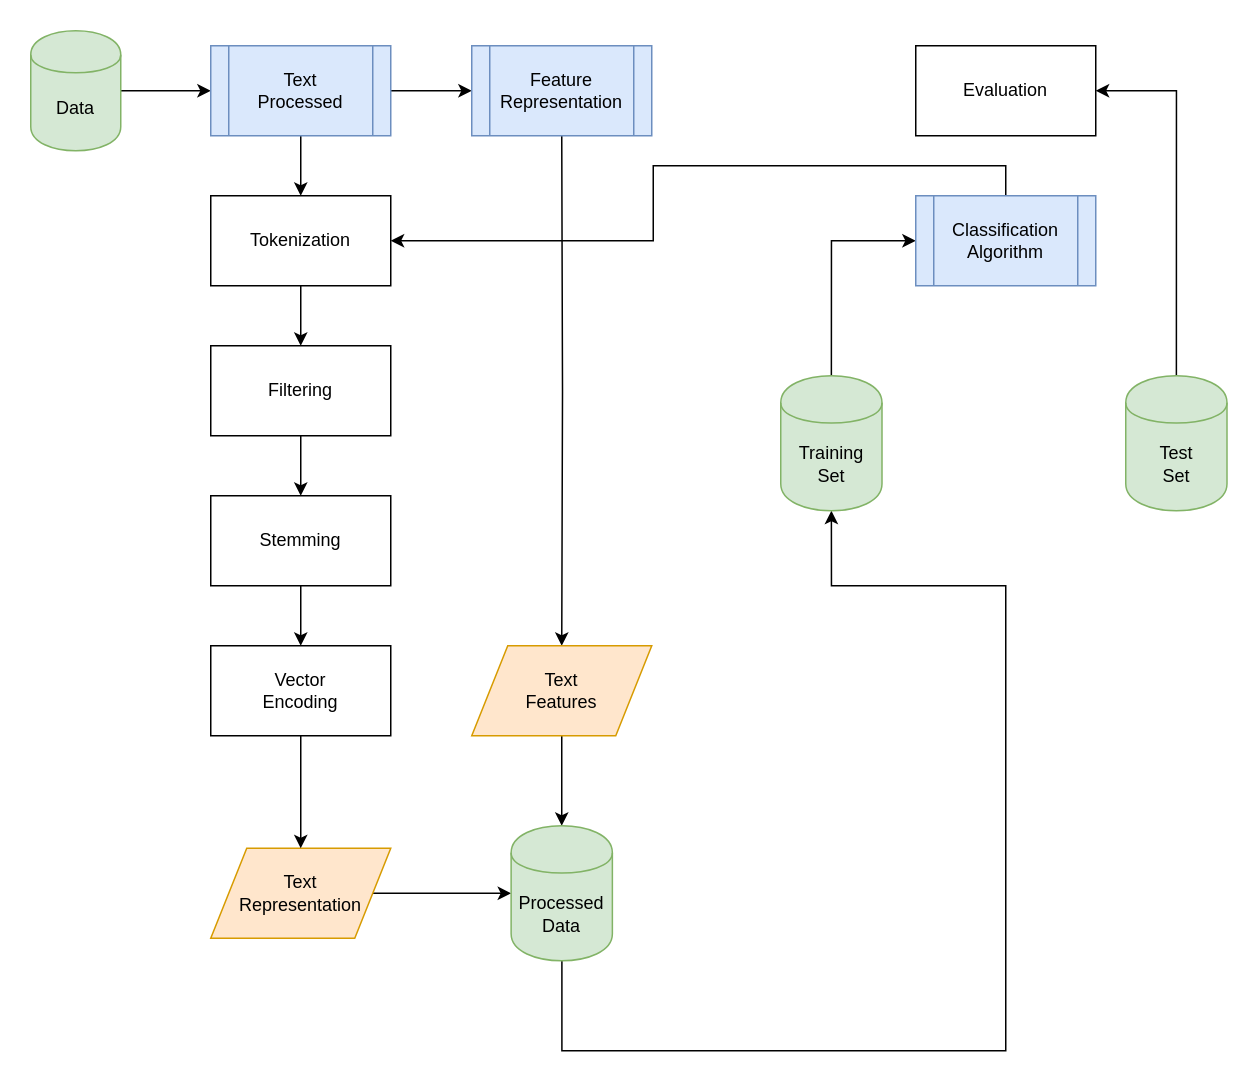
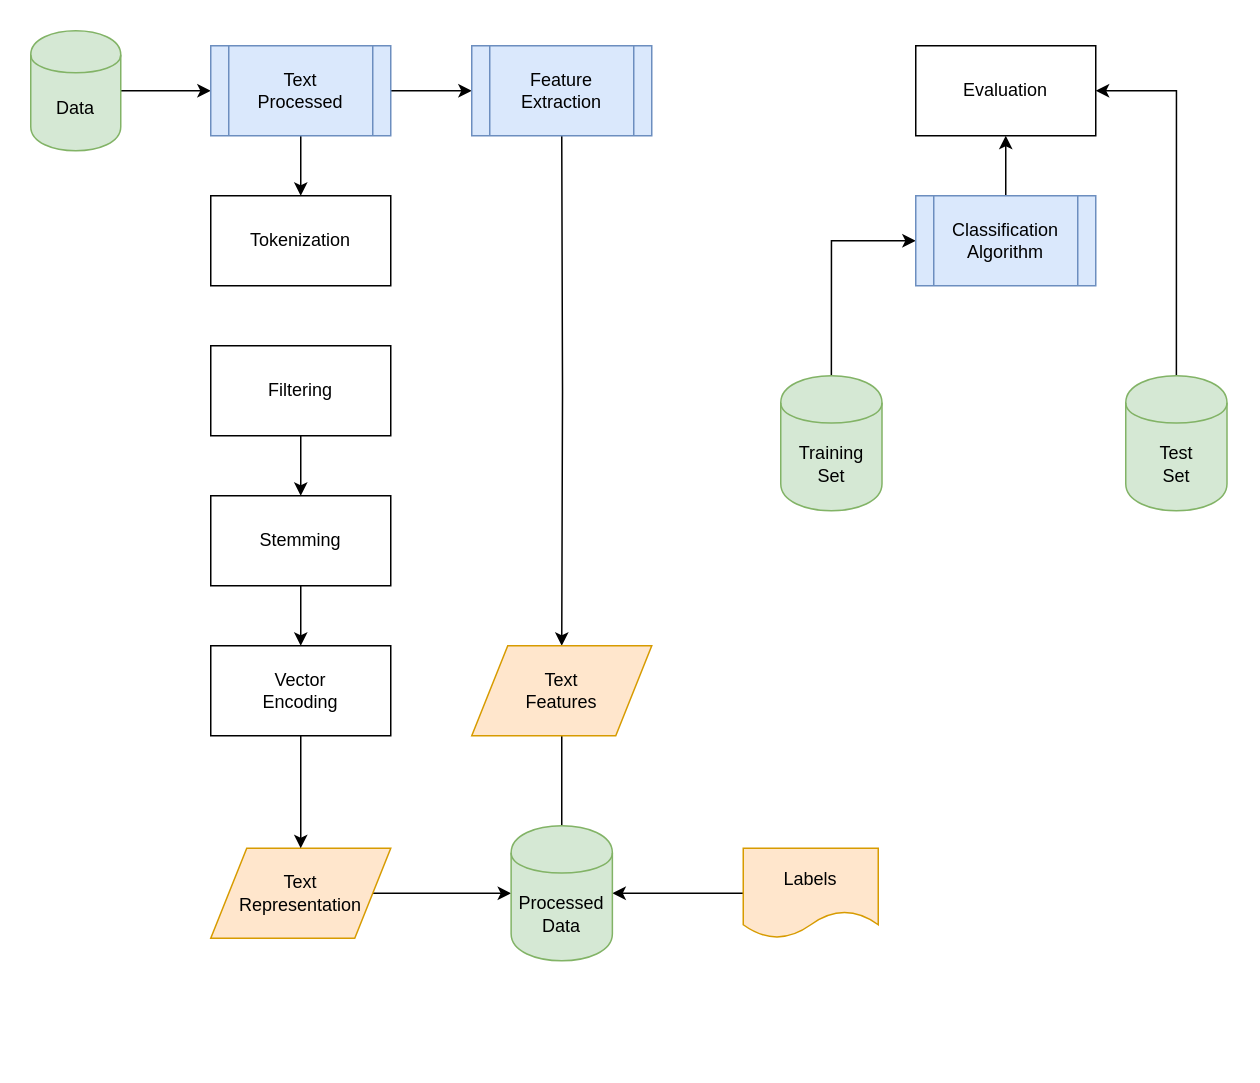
  <mxCell id="0" />
  <mxCell id="1" parent="0" />
  <mxCell id="2" style="edgeStyle=orthogonalEdgeStyle;rounded=0;orthogonalLoop=1;jettySize=auto;html=1;exitX=1;exitY=0.5;exitDx=0;exitDy=0;entryX=0;entryY=0.5;entryDx=0;entryDy=0;" parent="1" source="3" target="18" edge="1"><mxGeometry relative="1" as="geometry" /></mxCell>
  <mxCell id="3" value="Text&lt;br&gt;Representation" style="shape=parallelogram;perimeter=parallelogramPerimeter;whiteSpace=wrap;html=1;fillColor=#ffe6cc;strokeColor=#d79b00;" parent="1" vertex="1"><mxGeometry x="140" y="565" width="120" height="60" as="geometry" /></mxCell>
- <mxCell id="4" value="" style="edgeStyle=orthogonalEdgeStyle;rounded=0;orthogonalLoop=1;jettySize=auto;html=1;" parent="1" source="5" target="7" edge="1"><mxGeometry relative="1" as="geometry" /></mxCell>
  <mxCell id="5" value="Tokenization" style="rounded=0;whiteSpace=wrap;html=1;" parent="1" vertex="1"><mxGeometry x="140" y="130" width="120" height="60" as="geometry" /></mxCell>
  <mxCell id="6" value="" style="edgeStyle=orthogonalEdgeStyle;rounded=0;orthogonalLoop=1;jettySize=auto;html=1;" parent="1" source="7" target="9" edge="1"><mxGeometry relative="1" as="geometry" /></mxCell>
  <mxCell id="7" value="Filtering" style="rounded=0;whiteSpace=wrap;html=1;" parent="1" vertex="1"><mxGeometry x="140" y="230" width="120" height="60" as="geometry" /></mxCell>
  <mxCell id="8" style="edgeStyle=orthogonalEdgeStyle;rounded=0;orthogonalLoop=1;jettySize=auto;html=1;exitX=0.5;exitY=1;exitDx=0;exitDy=0;entryX=0.5;entryY=0;entryDx=0;entryDy=0;" parent="1" source="9" target="31" edge="1"><mxGeometry relative="1" as="geometry" /></mxCell>
  <mxCell id="9" value="Stemming" style="rounded=0;whiteSpace=wrap;html=1;" parent="1" vertex="1"><mxGeometry x="140" y="330" width="120" height="60" as="geometry" /></mxCell>
  <mxCell id="10" style="edgeStyle=orthogonalEdgeStyle;rounded=0;orthogonalLoop=1;jettySize=auto;html=1;exitX=0.5;exitY=1;exitDx=0;exitDy=0;" parent="1" target="16" edge="1"><mxGeometry relative="1" as="geometry"><mxPoint x="374" y="90" as="sourcePoint" /></mxGeometry></mxCell>
  <mxCell id="11" style="edgeStyle=orthogonalEdgeStyle;rounded=0;orthogonalLoop=1;jettySize=auto;html=1;exitX=1;exitY=0.5;exitDx=0;exitDy=0;entryX=0;entryY=0.5;entryDx=0;entryDy=0;" parent="1" source="12" target="27" edge="1"><mxGeometry relative="1" as="geometry" /></mxCell>
  <mxCell id="12" value="Data" style="shape=cylinder;whiteSpace=wrap;html=1;boundedLbl=1;backgroundOutline=1;fillColor=#d5e8d4;strokeColor=#82b366;" parent="1" vertex="1"><mxGeometry width="60" height="80" as="geometry" x="20" y="20" /></mxCell>
- <mxCell id="15" style="edgeStyle=orthogonalEdgeStyle;rounded=0;orthogonalLoop=1;jettySize=auto;html=1;exitX=0.5;exitY=1;exitDx=0;exitDy=0;entryX=0.5;entryY=0;entryDx=0;entryDy=0;" parent="1" source="16" target="18" edge="1"><mxGeometry relative="1" as="geometry" /></mxCell>
+ <mxCell id="13" value="" style="edgeStyle=orthogonalEdgeStyle;rounded=0;orthogonalLoop=1;jettySize=auto;html=1;entryX=1;entryY=0.5;entryDx=0;entryDy=0;" parent="1" source="14" target="18" edge="1"><mxGeometry relative="1" as="geometry"><mxPoint x="540" y="570" as="targetPoint" /><Array as="points"><mxPoint x="540" y="595" /></Array></mxGeometry></mxCell>
+ <mxCell id="14" value="Labels" style="shape=document;whiteSpace=wrap;html=1;boundedLbl=1;fillColor=#ffe6cc;strokeColor=#d79b00;" parent="1" vertex="1"><mxGeometry x="495" y="565" width="90" height="60" as="geometry" /></mxCell>
+ <mxCell id="15" style="edgeStyle=orthogonalEdgeStyle;rounded=0;orthogonalLoop=1;jettySize=auto;html=1;exitX=0.5;exitY=1;exitDx=0;exitDy=0;entryX=0.5;entryY=0;entryDx=0;entryDy=0;endArrow=none;" parent="1" source="16" target="18" edge="1"><mxGeometry relative="1" as="geometry" /></mxCell>
  <mxCell id="16" value="Text&lt;br&gt;Features" style="shape=parallelogram;perimeter=parallelogramPerimeter;whiteSpace=wrap;html=1;fillColor=#ffe6cc;strokeColor=#d79b00;" parent="1" vertex="1"><mxGeometry x="314" y="430" width="120" height="60" as="geometry" /></mxCell>
- <mxCell id="17" style="edgeStyle=orthogonalEdgeStyle;rounded=0;orthogonalLoop=1;jettySize=auto;html=1;entryX=0.5;entryY=1;entryDx=0;entryDy=0;" parent="1" source="18" target="22" edge="1"><mxGeometry relative="1" as="geometry"><Array as="points"><mxPoint x="374" y="700" /><mxPoint x="670" y="700" /><mxPoint x="670" y="390" /><mxPoint x="554" y="390" /></Array></mxGeometry></mxCell>
  <mxCell id="18" value="Processed&lt;br&gt;Data" style="shape=cylinder;whiteSpace=wrap;html=1;boundedLbl=1;backgroundOutline=1;fillColor=#d5e8d4;strokeColor=#82b366;" parent="1" vertex="1"><mxGeometry x="340.25" y="550" width="67.5" height="90" as="geometry" /></mxCell>
  <mxCell id="19" style="edgeStyle=orthogonalEdgeStyle;rounded=0;orthogonalLoop=1;jettySize=auto;html=1;exitX=0.5;exitY=0;exitDx=0;exitDy=0;entryX=1;entryY=0.5;entryDx=0;entryDy=0;" parent="1" source="20" target="29" edge="1"><mxGeometry relative="1" as="geometry" /></mxCell>
  <mxCell id="20" value="Test&lt;br&gt;Set" style="shape=cylinder;whiteSpace=wrap;html=1;boundedLbl=1;backgroundOutline=1;fillColor=#d5e8d4;strokeColor=#82b366;" parent="1" vertex="1"><mxGeometry x="750" y="250" width="67.5" height="90" as="geometry" /></mxCell>
  <mxCell id="21" style="edgeStyle=orthogonalEdgeStyle;rounded=0;orthogonalLoop=1;jettySize=auto;html=1;exitX=0.5;exitY=0;exitDx=0;exitDy=0;entryX=0;entryY=0.5;entryDx=0;entryDy=0;" parent="1" source="22" target="24" edge="1"><mxGeometry relative="1" as="geometry" /></mxCell>
  <mxCell id="22" value="Training&lt;br&gt;Set" style="shape=cylinder;whiteSpace=wrap;html=1;boundedLbl=1;backgroundOutline=1;fillColor=#d5e8d4;strokeColor=#82b366;" parent="1" vertex="1"><mxGeometry x="520" y="250" width="67.5" height="90" as="geometry" /></mxCell>
- <mxCell id="23" style="edgeStyle=orthogonalEdgeStyle;rounded=0;orthogonalLoop=1;jettySize=auto;html=1;exitX=0.5;exitY=0;exitDx=0;exitDy=0;" parent="1" source="24" target="5" edge="1"><mxGeometry relative="1" as="geometry" /></mxCell>
+ <mxCell id="23" style="edgeStyle=orthogonalEdgeStyle;rounded=0;orthogonalLoop=1;jettySize=auto;html=1;exitX=0.5;exitY=0;exitDx=0;exitDy=0;entryX=0.5;entryY=1;entryDx=0;entryDy=0;" parent="1" source="24" target="29" edge="1"><mxGeometry relative="1" as="geometry" /></mxCell>
  <mxCell id="24" value="Classification&lt;br&gt;Algorithm" style="shape=process;whiteSpace=wrap;html=1;backgroundOutline=1;fillColor=#dae8fc;strokeColor=#6c8ebf;" parent="1" vertex="1"><mxGeometry x="610" y="130" width="120" height="60" as="geometry" /></mxCell>
  <mxCell id="25" style="edgeStyle=orthogonalEdgeStyle;rounded=0;orthogonalLoop=1;jettySize=auto;html=1;exitX=1;exitY=0.5;exitDx=0;exitDy=0;entryX=0;entryY=0.5;entryDx=0;entryDy=0;" parent="1" source="27" target="28" edge="1"><mxGeometry relative="1" as="geometry" /></mxCell>
  <mxCell id="26" style="edgeStyle=orthogonalEdgeStyle;rounded=0;orthogonalLoop=1;jettySize=auto;html=1;exitX=0.5;exitY=1;exitDx=0;exitDy=0;entryX=0.5;entryY=0;entryDx=0;entryDy=0;" parent="1" source="27" target="5" edge="1"><mxGeometry relative="1" as="geometry" /></mxCell>
  <mxCell id="27" value="&lt;span&gt;Text&lt;/span&gt;&lt;br&gt;&lt;span&gt;Processed&lt;/span&gt;" style="shape=process;whiteSpace=wrap;html=1;backgroundOutline=1;fillColor=#dae8fc;strokeColor=#6c8ebf;" parent="1" vertex="1"><mxGeometry x="140" y="30" width="120" height="60" as="geometry" /></mxCell>
- <mxCell id="28" value="&lt;span&gt;Feature&lt;br&gt;Representation&lt;br&gt;&lt;/span&gt;" style="shape=process;whiteSpace=wrap;html=1;backgroundOutline=1;fillColor=#dae8fc;strokeColor=#6c8ebf;" parent="1" vertex="1"><mxGeometry x="314" y="30" width="120" height="60" as="geometry" /></mxCell>
+ <mxCell id="28" value="&lt;span&gt;Feature&lt;br&gt;Extraction&lt;br&gt;&lt;/span&gt;" style="shape=process;whiteSpace=wrap;html=1;backgroundOutline=1;fillColor=#dae8fc;strokeColor=#6c8ebf;" parent="1" vertex="1"><mxGeometry x="314" y="30" width="120" height="60" as="geometry" /></mxCell>
  <mxCell id="29" value="Evaluation" style="rounded=0;whiteSpace=wrap;html=1;" parent="1" vertex="1"><mxGeometry x="610" y="30" width="120" height="60" as="geometry" /></mxCell>
  <mxCell id="30" style="edgeStyle=orthogonalEdgeStyle;rounded=0;orthogonalLoop=1;jettySize=auto;html=1;exitX=0.5;exitY=1;exitDx=0;exitDy=0;entryX=0.5;entryY=0;entryDx=0;entryDy=0;" parent="1" source="31" target="3" edge="1"><mxGeometry relative="1" as="geometry" /></mxCell>
  <mxCell id="31" value="Vector&lt;br&gt;Encoding" style="rounded=0;whiteSpace=wrap;html=1;" parent="1" vertex="1"><mxGeometry x="140" y="430" width="120" height="60" as="geometry" /></mxCell>
